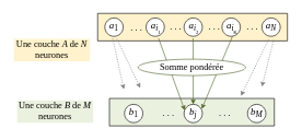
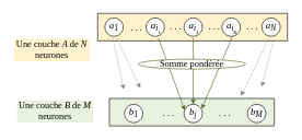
  <mxCell id="0" />
  <mxCell id="1" parent="0" />
  <mxCell id="2" style="vsdxID=6;fillColor=#fff2cc;gradientColor=none;shape=stencil(nZBLDoAgDERP0z3SIyjew0SURgSD+Lu9kMZoXLhwN9O+tukAlrNpJg1SzDH4QW/URgNYgZTkjA4UkwJUgGXng+6DX1zLfmoymdXo17xh5zmRJ6Q42BWCfc2oJfdAr+Yv+AP9Cb7OJ3H/2JG1HNGz/84klThPVCc=);strokeColor=#000000;labelBackgroundColor=none;rounded=0;html=1;whiteSpace=wrap;" vertex="1" parent="1"><mxGeometry x="148" y="20" width="290" height="42" as="geometry" /></mxCell>
  <mxCell id="3" value="&lt;p style=&quot;align:center;margin-left:0;margin-right:0;margin-top:0px;margin-bottom:0px;text-indent:0;valign:middle;direction:ltr;&quot;&gt;&lt;font style=&quot;font-size:15px;font-family:Cambria Math;color:#000000;direction:ltr;letter-spacing:0px;line-height:120%;opacity:1&quot;&gt;&lt;i&gt;a&lt;/i&gt;&lt;/font&gt;&lt;font style=&quot;font-size:15px;font-family:Cambria Math;color:#000000;direction:ltr;letter-spacing:0px;line-height:120%;opacity:1&quot;&gt;&lt;sub&gt;1&lt;/sub&gt;&lt;/font&gt;&lt;font style=&quot;font-size:15px;font-family:Cambria Math;color:#000000;direction:ltr;letter-spacing:0px;line-height:120%;opacity:1&quot;&gt;&lt;br/&gt;&lt;/font&gt;&lt;/p&gt;" style="verticalAlign=middle;align=center;vsdxID=7;fillColor=#FFFFFF;gradientColor=none;shape=stencil(vVHLDsIgEPwajiQI6RfU+h8bu22JCGRB2/69kG1iazx58DazM/vIjjBtmiCi0CplCjecbZ8nYc5Ca+snJJsLEqYTph0C4Ujh4XvmEaqzont41gkL96naodXKrGF6YSfQtUi0OXXDVlqPfJNP6usotUhYbJIUMmQb/GGrAxpRljVycDBuc1hKM2LclX8/7H9nFfB+82Cd45T2+mcspcSRmu4F);spacingTop=-3;spacingBottom=-1;spacingLeft=-3;spacingRight=-3;labelBackgroundColor=none;rounded=0;html=1;whiteSpace=wrap;" vertex="1" parent="1"><mxGeometry x="159" y="27" width="28" height="28" as="geometry" /></mxCell>
  <mxCell id="4" value="&lt;p style=&quot;align:center;margin-left:0;margin-right:0;margin-top:0px;margin-bottom:0px;text-indent:0;valign:middle;direction:ltr;&quot;&gt;&lt;font style=&quot;font-size:15px;font-family:Cambria Math;color:#000000;direction:ltr;letter-spacing:0px;line-height:120%;opacity:1&quot;&gt;&lt;i&gt;a&lt;/i&gt;&lt;/font&gt;&lt;font style=&quot;font-size:15px;font-family:Cambria Math;color:#000000;direction:ltr;letter-spacing:0px;line-height:120%;opacity:1&quot;&gt;&lt;i&gt;&lt;sub&gt;N&lt;/sub&gt;&lt;/i&gt;&lt;/font&gt;&lt;font style=&quot;font-size:15px;font-family:Cambria Math;color:#000000;direction:ltr;letter-spacing:0px;line-height:120%;opacity:1&quot;&gt;&lt;i&gt;&lt;sub&gt;&lt;br/&gt;&lt;/sub&gt;&lt;/i&gt;&lt;/font&gt;&lt;/p&gt;" style="verticalAlign=middle;align=center;vsdxID=8;fillColor=#FFFFFF;gradientColor=none;shape=stencil(vVHLDsIgEPwajiQI6RfU+h8bu22JCGRB2/69kG1iazx58DazM/vIjjBtmiCi0CplCjecbZ8nYc5Ca+snJJsLEqYTph0C4Ujh4XvmEaqzont41gkL96naodXKrGF6YSfQtUi0OXXDVlqPfJNP6usotUhYbJIUMmQb/GGrAxpRljVycDBuc1hKM2LclX8/7H9nFfB+82Cd45T2+mcspcSRmu4F);spacingTop=-3;spacingBottom=-1;spacingLeft=-3;spacingRight=-3;labelBackgroundColor=none;rounded=0;html=1;whiteSpace=wrap;" vertex="1" parent="1"><mxGeometry x="399" y="27" width="28" height="28" as="geometry" /></mxCell>
  <mxCell id="5" value="&lt;p style=&quot;align:center;margin-left:0;margin-right:0;margin-top:0px;margin-bottom:0px;text-indent:0;valign:middle;direction:ltr;&quot;&gt;&lt;font style=&quot;font-size:14px;font-family:Calibri;color:#000000;direction:ltr;letter-spacing:0px;line-height:120%;opacity:1&quot;&gt;Une couche &lt;/font&gt;&lt;font style=&quot;font-size:14px;font-family:Themed;color:#000000;direction:ltr;letter-spacing:0px;line-height:120%;opacity:1&quot;&gt;&lt;i&gt;A &lt;/i&gt;&lt;/font&gt;&lt;font style=&quot;font-size:14px;font-family:Themed;color:#000000;direction:ltr;letter-spacing:0px;line-height:120%;opacity:1&quot;&gt;de &lt;/font&gt;&lt;font style=&quot;font-size:14px;font-family:Themed;color:#000000;direction:ltr;letter-spacing:0px;line-height:120%;opacity:1&quot;&gt;&lt;i&gt;N&lt;/i&gt;&lt;/font&gt;&lt;font style=&quot;font-size:14px;font-family:Themed;color:#000000;direction:ltr;letter-spacing:0px;line-height:120%;opacity:1&quot;&gt; neurones&lt;br/&gt;&lt;/font&gt;&lt;/p&gt;" style="verticalAlign=middle;align=center;vsdxID=9;fillColor=#fff2cc;gradientColor=none;shape=stencil(nZBLDoAgDERP0z3SIyjew0SURgSD+Lu9kMZoXLhwN9O+tukAlrNpJg1SzDH4QW/URgNYgZTkjA4UkwJUgGXng+6DX1zLfmoymdXo17xh5zmRJ6Q42BWCfc2oJfdAr+Yv+AP9Cb7OJ3H/2JG1HNGz/84klThPVCc=);strokeColor=none;labelBackgroundColor=none;rounded=0;html=1;whiteSpace=wrap;" vertex="1" parent="1"><mxGeometry x="20" y="59" width="116" height="34" as="geometry" /></mxCell>
  <mxCell id="6" value="&lt;p style=&quot;align:center;margin-left:0;margin-right:0;margin-top:0px;margin-bottom:0px;text-indent:0;valign:middle;direction:ltr;&quot;&gt;&lt;font style=&quot;font-size:14px;font-family:Calibri;color:#000000;direction:ltr;letter-spacing:0px;line-height:120%;opacity:1&quot;&gt;Une couche &lt;/font&gt;&lt;font style=&quot;font-size:14px;font-family:Themed;color:#000000;direction:ltr;letter-spacing:0px;line-height:120%;opacity:1&quot;&gt;&lt;i&gt;B&lt;/i&gt;&lt;/font&gt;&lt;font style=&quot;font-size:14px;font-family:Themed;color:#000000;direction:ltr;letter-spacing:0px;line-height:120%;opacity:1&quot;&gt; de &lt;/font&gt;&lt;font style=&quot;font-size:14px;font-family:Themed;color:#000000;direction:ltr;letter-spacing:0px;line-height:120%;opacity:1&quot;&gt;&lt;i&gt;M&lt;/i&gt;&lt;/font&gt;&lt;font style=&quot;font-size:14px;font-family:Themed;color:#000000;direction:ltr;letter-spacing:0px;line-height:120%;opacity:1&quot;&gt; neurones&lt;br/&gt;&lt;/font&gt;&lt;/p&gt;" style="verticalAlign=middle;align=center;vsdxID=12;fillColor=#ebf1df;gradientColor=none;shape=stencil(nZBLDoAgDERP0z3SIyjew0SURgSD+Lu9kMZoXLhwN9O+tukAlrNpJg1SzDH4QW/URgNYgZTkjA4UkwJUgGXng+6DX1zLfmoymdXo17xh5zmRJ6Q42BWCfc2oJfdAr+Yv+AP9Cb7OJ3H/2JG1HNGz/84klThPVCc=);strokeColor=none;labelBackgroundColor=none;rounded=0;html=1;whiteSpace=wrap;" vertex="1" parent="1"><mxGeometry x="25" y="153" width="116" height="34" as="geometry" /></mxCell>
  <mxCell id="7" style="vsdxID=13;fillColor=none;gradientColor=none;labelBackgroundColor=none;rounded=0;strokeColor=none;html=1;whiteSpace=wrap;" vertex="1" parent="1"><mxGeometry x="222" y="27" width="30" height="28" as="geometry" /></mxCell>
  <mxCell id="8" value="&lt;p style=&quot;align:center;margin-left:0;margin-right:0;margin-top:0px;margin-bottom:0px;text-indent:0;valign:middle;direction:ltr;&quot;&gt;&lt;font style=&quot;font-size:15px;font-family:Cambria Math;color:#000000;direction:ltr;letter-spacing:0px;line-height:120%;opacity:1&quot;&gt;&lt;i&gt;a&lt;/i&gt;&lt;/font&gt;&lt;font style=&quot;font-size:15px;font-family:Cambria Math;color:#000000;direction:ltr;letter-spacing:0px;line-height:120%;opacity:1&quot;&gt;&lt;i&gt;&lt;sub&gt;i&lt;/sub&gt;&lt;/i&gt;&lt;/font&gt;&lt;font style=&quot;font-size:15px;font-family:Cambria Math;color:#000000;direction:ltr;letter-spacing:0px;line-height:120%;opacity:1&quot;&gt;&lt;i&gt;&lt;br/&gt;&lt;/i&gt;&lt;/font&gt;&lt;/p&gt;" style="verticalAlign=middle;align=center;vsdxID=14;fillColor=#FFFFFF;gradientColor=none;shape=stencil(vVHLDsIgEPwajiQI6RfU+h8bu22JCGRB2/69kG1iazx58DazM/vIjjBtmiCi0CplCjecbZ8nYc5Ca+snJJsLEqYTph0C4Ujh4XvmEaqzont41gkL96naodXKrGF6YSfQtUi0OXXDVlqPfJNP6usotUhYbJIUMmQb/GGrAxpRljVycDBuc1hKM2LclX8/7H9nFfB+82Cd45T2+mcspcSRmu4F);spacingTop=-3;spacingBottom=-1;spacingLeft=-3;spacingRight=-1;labelBackgroundColor=none;rounded=0;html=1;whiteSpace=wrap;" vertex="1" parent="7"><mxGeometry width="28" height="28" as="geometry" /></mxCell>
  <mxCell id="9" value="&lt;font style=&quot;font-size:8px;font-family:Calibri;color:#000000;direction:ltr;letter-spacing:0px;line-height:120%;opacity:1&quot;&gt;1&lt;br/&gt;&lt;/font&gt;" style="verticalAlign=middle;align=center;vsdxID=15;fillColor=none;gradientColor=none;shape=stencil(nZBLDoAgDERP0z3SIyjew0SURgSD+Lu9kMZoXLhwN9O+tukAlrNpJg1SzDH4QW/URgNYgZTkjA4UkwJUgGXng+6DX1zLfmoymdXo17xh5zmRJ6Q42BWCfc2oJfdAr+Yv+AP9Cb7OJ3H/2JG1HNGz/84klThPVCc=);strokeColor=none;labelBackgroundColor=none;rounded=0;html=1;whiteSpace=wrap;" vertex="1" parent="7"><mxGeometry x="11" y="14" width="19" height="11" as="geometry" /></mxCell>
  <mxCell id="10" style="vsdxID=16;fillColor=none;gradientColor=none;labelBackgroundColor=none;rounded=0;strokeColor=none;html=1;whiteSpace=wrap;" vertex="1" parent="1"><mxGeometry x="280" y="27" width="30" height="28" as="geometry" /></mxCell>
  <mxCell id="11" value="&lt;p style=&quot;align:center;margin-left:0;margin-right:0;margin-top:0px;margin-bottom:0px;text-indent:0;valign:middle;direction:ltr;&quot;&gt;&lt;font style=&quot;font-size:15px;font-family:Cambria Math;color:#000000;direction:ltr;letter-spacing:0px;line-height:120%;opacity:1&quot;&gt;&lt;i&gt;a&lt;/i&gt;&lt;/font&gt;&lt;font style=&quot;font-size:15px;font-family:Cambria Math;color:#000000;direction:ltr;letter-spacing:0px;line-height:120%;opacity:1&quot;&gt;&lt;i&gt;&lt;sub&gt;i&lt;/sub&gt;&lt;/i&gt;&lt;/font&gt;&lt;font style=&quot;font-size:15px;font-family:Cambria Math;color:#000000;direction:ltr;letter-spacing:0px;line-height:120%;opacity:1&quot;&gt;&lt;i&gt;&lt;br/&gt;&lt;/i&gt;&lt;/font&gt;&lt;/p&gt;" style="verticalAlign=middle;align=center;vsdxID=17;fillColor=#FFFFFF;gradientColor=none;shape=stencil(vVHLDsIgEPwajiQI6RfU+h8bu22JCGRB2/69kG1iazx58DazM/vIjjBtmiCi0CplCjecbZ8nYc5Ca+snJJsLEqYTph0C4Ujh4XvmEaqzont41gkL96naodXKrGF6YSfQtUi0OXXDVlqPfJNP6usotUhYbJIUMmQb/GGrAxpRljVycDBuc1hKM2LclX8/7H9nFfB+82Cd45T2+mcspcSRmu4F);spacingTop=-3;spacingBottom=-1;spacingLeft=-3;spacingRight=-1;labelBackgroundColor=none;rounded=0;html=1;whiteSpace=wrap;" vertex="1" parent="10"><mxGeometry width="28" height="28" as="geometry" /></mxCell>
  <mxCell id="12" value="&lt;font style=&quot;font-size:8px;font-family:Calibri;color:#000000;direction:ltr;letter-spacing:0px;line-height:120%;opacity:1&quot;&gt;2&lt;br/&gt;&lt;/font&gt;" style="verticalAlign=middle;align=center;vsdxID=18;fillColor=none;gradientColor=none;shape=stencil(nZBLDoAgDERP0z3SIyjew0SURgSD+Lu9kMZoXLhwN9O+tukAlrNpJg1SzDH4QW/URgNYgZTkjA4UkwJUgGXng+6DX1zLfmoymdXo17xh5zmRJ6Q42BWCfc2oJfdAr+Yv+AP9Cb7OJ3H/2JG1HNGz/84klThPVCc=);strokeColor=none;labelBackgroundColor=none;rounded=0;html=1;whiteSpace=wrap;" vertex="1" parent="10"><mxGeometry x="11" y="14" width="19" height="11" as="geometry" /></mxCell>
  <mxCell id="13" style="vsdxID=19;fillColor=none;gradientColor=none;labelBackgroundColor=none;rounded=0;strokeColor=none;html=1;whiteSpace=wrap;" vertex="1" parent="1"><mxGeometry x="338" y="27" width="30" height="28" as="geometry" /></mxCell>
  <mxCell id="14" value="&lt;p style=&quot;align:center;margin-left:0;margin-right:0;margin-top:0px;margin-bottom:0px;text-indent:0;valign:middle;direction:ltr;&quot;&gt;&lt;font style=&quot;font-size:15px;font-family:Cambria Math;color:#000000;direction:ltr;letter-spacing:0px;line-height:120%;opacity:1&quot;&gt;&lt;i&gt;a&lt;/i&gt;&lt;/font&gt;&lt;font style=&quot;font-size:15px;font-family:Cambria Math;color:#000000;direction:ltr;letter-spacing:0px;line-height:120%;opacity:1&quot;&gt;&lt;i&gt;&lt;sub&gt;i&lt;/sub&gt;&lt;/i&gt;&lt;/font&gt;&lt;font style=&quot;font-size:15px;font-family:Cambria Math;color:#000000;direction:ltr;letter-spacing:0px;line-height:120%;opacity:1&quot;&gt;&lt;i&gt;&lt;br/&gt;&lt;/i&gt;&lt;/font&gt;&lt;/p&gt;" style="verticalAlign=middle;align=center;vsdxID=20;fillColor=#FFFFFF;gradientColor=none;shape=stencil(vVHLDsIgEPwajiQI6RfU+h8bu22JCGRB2/69kG1iazx58DazM/vIjjBtmiCi0CplCjecbZ8nYc5Ca+snJJsLEqYTph0C4Ujh4XvmEaqzont41gkL96naodXKrGF6YSfQtUi0OXXDVlqPfJNP6usotUhYbJIUMmQb/GGrAxpRljVycDBuc1hKM2LclX8/7H9nFfB+82Cd45T2+mcspcSRmu4F);spacingTop=-3;spacingBottom=-1;spacingLeft=-3;spacingRight=-1;labelBackgroundColor=none;rounded=0;html=1;whiteSpace=wrap;" vertex="1" parent="13"><mxGeometry width="28" height="28" as="geometry" /></mxCell>
  <mxCell id="15" value="&lt;font style=&quot;font-size:8px;font-family:Calibri;color:#000000;direction:ltr;letter-spacing:0px;line-height:120%;opacity:1&quot;&gt;K&lt;br/&gt;&lt;/font&gt;" style="verticalAlign=middle;align=center;vsdxID=21;fillColor=none;gradientColor=none;shape=stencil(nZBLDoAgDERP0z3SIyjew0SURgSD+Lu9kMZoXLhwN9O+tukAlrNpJg1SzDH4QW/URgNYgZTkjA4UkwJUgGXng+6DX1zLfmoymdXo17xh5zmRJ6Q42BWCfc2oJfdAr+Yv+AP9Cb7OJ3H/2JG1HNGz/84klThPVCc=);strokeColor=none;labelBackgroundColor=none;rounded=0;html=1;whiteSpace=wrap;" vertex="1" parent="13"><mxGeometry x="11" y="14" width="19" height="11" as="geometry" /></mxCell>
  <mxCell id="16" value="&lt;font style=&quot;font-size:14px;font-family:Calibri;color:#000000;direction:ltr;letter-spacing:0px;line-height:120%;opacity:1&quot;&gt;. . .&lt;br/&gt;&lt;/font&gt;" style="verticalAlign=middle;align=center;vsdxID=22;fillColor=none;gradientColor=none;shape=stencil(nZBLDoAgDERP0z3SIyjew0SURgSD+Lu9kMZoXLhwN9O+tukAlrNpJg1SzDH4QW/URgNYgZTkjA4UkwJUgGXng+6DX1zLfmoymdXo17xh5zmRJ6Q42BWCfc2oJfdAr+Yv+AP9Cb7OJ3H/2JG1HNGz/84klThPVCc=);strokeColor=none;labelBackgroundColor=none;rounded=0;html=1;whiteSpace=wrap;" vertex="1" parent="1"><mxGeometry x="191" y="35" width="33" height="13" as="geometry" /></mxCell>
  <mxCell id="17" style="vsdxID=26;fillColor=#ebf1df;gradientColor=none;shape=stencil(nZBLDoAgDERP0z3SIyjew0SURgSD+Lu9kMZoXLhwN9O+tukAlrNpJg1SzDH4QW/URgNYgZTkjA4UkwJUgGXng+6DX1zLfmoymdXo17xh5zmRJ6Q42BWCfc2oJfdAr+Yv+AP9Cb7OJ3H/2JG1HNGz/84klThPVCc=);strokeColor=#000000;labelBackgroundColor=none;rounded=0;html=1;whiteSpace=wrap;" vertex="1" parent="1"><mxGeometry x="166" y="150" width="252" height="42" as="geometry" /></mxCell>
  <mxCell id="18" value="&lt;p style=&quot;align:center;margin-left:0;margin-right:0;margin-top:0px;margin-bottom:0px;text-indent:0;valign:middle;direction:ltr;&quot;&gt;&lt;font style=&quot;font-size:15px;font-family:Cambria Math;color:#000000;direction:ltr;letter-spacing:0px;line-height:120%;opacity:1&quot;&gt;&lt;i&gt;b&lt;/i&gt;&lt;/font&gt;&lt;font style=&quot;font-size:15px;font-family:Cambria Math;color:#000000;direction:ltr;letter-spacing:0px;line-height:120%;opacity:1&quot;&gt;&lt;sub&gt;1&lt;/sub&gt;&lt;/font&gt;&lt;font style=&quot;font-size:15px;font-family:Cambria Math;color:#000000;direction:ltr;letter-spacing:0px;line-height:120%;opacity:1&quot;&gt;&lt;br/&gt;&lt;/font&gt;&lt;/p&gt;" style="verticalAlign=middle;align=center;vsdxID=27;fillColor=#FFFFFF;gradientColor=none;shape=stencil(vVHLDsIgEPwajiQI6RfU+h8bu22JCGRB2/69kG1iazx58DazM/vIjjBtmiCi0CplCjecbZ8nYc5Ca+snJJsLEqYTph0C4Ujh4XvmEaqzont41gkL96naodXKrGF6YSfQtUi0OXXDVlqPfJNP6usotUhYbJIUMmQb/GGrAxpRljVycDBuc1hKM2LclX8/7H9nFfB+82Cd45T2+mcspcSRmu4F);spacingTop=-3;spacingBottom=-1;spacingLeft=-3;spacingRight=-3;labelBackgroundColor=none;rounded=0;html=1;whiteSpace=wrap;" vertex="1" parent="1"><mxGeometry x="189" y="159" width="28" height="28" as="geometry" /></mxCell>
  <mxCell id="19" value="&lt;p style=&quot;align:center;margin-left:0;margin-right:0;margin-top:0px;margin-bottom:0px;text-indent:0;valign:middle;direction:ltr;&quot;&gt;&lt;font style=&quot;font-size:15px;font-family:Cambria Math;color:#000000;direction:ltr;letter-spacing:0px;line-height:120%;opacity:1&quot;&gt;&lt;i&gt;b&lt;/i&gt;&lt;/font&gt;&lt;font style=&quot;font-size:15px;font-family:Cambria Math;color:#000000;direction:ltr;letter-spacing:0px;line-height:120%;opacity:1&quot;&gt;&lt;i&gt;&lt;sub&gt;M&lt;br/&gt;&lt;/sub&gt;&lt;/i&gt;&lt;/font&gt;&lt;/p&gt;" style="verticalAlign=middle;align=center;vsdxID=28;fillColor=#FFFFFF;gradientColor=none;shape=stencil(vVHLDsIgEPwajiQI6RfU+h8bu22JCGRB2/69kG1iazx58DazM/vIjjBtmiCi0CplCjecbZ8nYc5Ca+snJJsLEqYTph0C4Ujh4XvmEaqzont41gkL96naodXKrGF6YSfQtUi0OXXDVlqPfJNP6usotUhYbJIUMmQb/GGrAxpRljVycDBuc1hKM2LclX8/7H9nFfB+82Cd45T2+mcspcSRmu4F);spacingTop=-3;spacingBottom=-1;spacingLeft=-3;spacingRight=-3;labelBackgroundColor=none;rounded=0;html=1;whiteSpace=wrap;" vertex="1" parent="1"><mxGeometry x="377" y="159" width="28" height="28" as="geometry" /></mxCell>
  <mxCell id="20" value="&lt;p style=&quot;align:center;margin-left:0;margin-right:0;margin-top:0px;margin-bottom:0px;text-indent:0;valign:middle;direction:ltr;&quot;&gt;&lt;font style=&quot;font-size:15px;font-family:Cambria Math;color:#000000;direction:ltr;letter-spacing:0px;line-height:120%;opacity:1&quot;&gt;&lt;i&gt;b&lt;/i&gt;&lt;/font&gt;&lt;font style=&quot;font-size:15px;font-family:Cambria Math;color:#000000;direction:ltr;letter-spacing:0px;line-height:120%;opacity:1&quot;&gt;&lt;i&gt;&lt;sub&gt;j&lt;/sub&gt;&lt;/i&gt;&lt;/font&gt;&lt;font style=&quot;font-size:15px;font-family:Cambria Math;color:#000000;direction:ltr;letter-spacing:0px;line-height:120%;opacity:1&quot;&gt;&lt;i&gt;&lt;br/&gt;&lt;/i&gt;&lt;/font&gt;&lt;/p&gt;" style="verticalAlign=middle;align=center;vsdxID=31;fillColor=#FFFFFF;gradientColor=none;shape=stencil(vVHLDsIgEPwajiQI6RfU+h8bu22JCGRB2/69kG1iazx58DazM/vIjjBtmiCi0CplCjecbZ8nYc5Ca+snJJsLEqYTph0C4Ujh4XvmEaqzont41gkL96naodXKrGF6YSfQtUi0OXXDVlqPfJNP6usotUhYbJIUMmQb/GGrAxpRljVycDBuc1hKM2LclX8/7H9nFfB+82Cd45T2+mcspcSRmu4F);spacingTop=-3;spacingBottom=-1;spacingLeft=-3;spacingRight=-3;labelBackgroundColor=none;rounded=0;html=1;whiteSpace=wrap;" vertex="1" parent="1"><mxGeometry x="280" y="159" width="28" height="28" as="geometry" /></mxCell>
  <mxCell id="21" style="vsdxID=32;edgeStyle=none;startArrow=none;endArrow=classic;startSize=5;endSize=5;strokeColor=#50632a;spacingTop=0;spacingBottom=0;spacingLeft=0;spacingRight=0;verticalAlign=middle;html=1;labelBackgroundColor=#ffffff;rounded=0;" edge="1" parent="1"><mxGeometry relative="1" as="geometry"><Array as="points" /><mxPoint x="241" y="58" as="sourcePoint" /><mxPoint x="281" y="168" as="targetPoint" /></mxGeometry></mxCell>
  <mxCell id="22" style="vsdxID=33;edgeStyle=none;startArrow=none;endArrow=classic;startSize=5;endSize=5;strokeColor=#50632a;spacingTop=0;spacingBottom=0;spacingLeft=0;spacingRight=0;verticalAlign=middle;html=1;labelBackgroundColor=#ffffff;rounded=0;" edge="1" parent="1"><mxGeometry relative="1" as="geometry"><Array as="points" /><mxPoint x="294" y="58" as="sourcePoint" /><mxPoint x="294" y="159" as="targetPoint" /></mxGeometry></mxCell>
  <mxCell id="23" style="vsdxID=34;edgeStyle=none;startArrow=none;endArrow=classic;startSize=5;endSize=5;strokeColor=#50632a;spacingTop=0;spacingBottom=0;spacingLeft=0;spacingRight=0;verticalAlign=middle;html=1;labelBackgroundColor=#ffffff;rounded=0;" edge="1" parent="1"><mxGeometry relative="1" as="geometry"><Array as="points" /><mxPoint x="354" y="55" as="sourcePoint" /><mxPoint x="307" y="166" as="targetPoint" /></mxGeometry></mxCell>
  <mxCell id="24" style="vsdxID=112;edgeStyle=none;dashed=1;dashPattern=2.00 2.00;startArrow=classic;endArrow=none;startSize=5;endSize=5;strokeColor=#7f7f7f;spacingTop=0;spacingBottom=0;spacingLeft=0;spacingRight=0;verticalAlign=middle;html=1;labelBackgroundColor=#ffffff;rounded=0;" edge="1" parent="1"><mxGeometry relative="1" as="geometry"><Array as="points" /><mxPoint x="188" y="136" as="sourcePoint" /><mxPoint x="171" y="58" as="targetPoint" /></mxGeometry></mxCell>
  <mxCell id="25" style="vsdxID=113;edgeStyle=none;dashed=1;dashPattern=2.00 2.00;startArrow=classic;endArrow=none;startSize=5;endSize=5;strokeColor=#7f7f7f;spacingTop=0;spacingBottom=0;spacingLeft=0;spacingRight=0;verticalAlign=middle;html=1;labelBackgroundColor=#ffffff;rounded=0;" edge="1" parent="1"><mxGeometry relative="1" as="geometry"><Array as="points" /><mxPoint x="213" y="134" as="sourcePoint" /><mxPoint x="177" y="58" as="targetPoint" /></mxGeometry></mxCell>
  <mxCell id="26" style="vsdxID=114;edgeStyle=none;dashed=1;dashPattern=2.00 2.00;startArrow=classic;endArrow=none;startSize=5;endSize=5;strokeColor=#7f7f7f;spacingTop=0;spacingBottom=0;spacingLeft=0;spacingRight=0;verticalAlign=middle;html=1;labelBackgroundColor=#ffffff;rounded=0;" edge="1" parent="1"><mxGeometry relative="1" as="geometry"><Array as="points" /><mxPoint x="399" y="132" as="sourcePoint" /><mxPoint x="417" y="60" as="targetPoint" /></mxGeometry></mxCell>
  <mxCell id="27" style="vsdxID=115;edgeStyle=none;dashed=1;dashPattern=2.00 2.00;startArrow=classic;endArrow=none;startSize=5;endSize=5;strokeColor=#7f7f7f;spacingTop=0;spacingBottom=0;spacingLeft=0;spacingRight=0;verticalAlign=middle;html=1;labelBackgroundColor=#ffffff;rounded=0;" edge="1" parent="1"><mxGeometry relative="1" as="geometry"><Array as="points" /><mxPoint x="367" y="146" as="sourcePoint" /><mxPoint x="409" y="60" as="targetPoint" /></mxGeometry></mxCell>
- <mxCell id="28" value="&lt;font style=&quot;font-size:14px;font-family:Calibri;color:#000000;direction:ltr;letter-spacing:0px;line-height:120%;opacity:1&quot;&gt;Somme pondérée&lt;br/&gt;&lt;/font&gt;" style="verticalAlign=middle;align=center;vsdxID=116;fillColor=#FFFFFF;gradientColor=none;shape=stencil(vVHLDsIgEPwajiQI6RfU+h8bu22JCGRB2/69kG1iazx58DazM/vIjjBtmiCi0CplCjecbZ8nYc5Ca+snJJsLEqYTph0C4Ujh4XvmEaqzont41gkL96naodXKrGF6YSfQtUi0OXXDVlqPfJNP6usotUhYbJIUMmQb/GGrAxpRljVycDBuc1hKM2LclX8/7H9nFfB+82Cd45T2+mcspcSRmu4F);strokeColor=#50632a;labelBackgroundColor=none;rounded=0;html=1;whiteSpace=wrap;" vertex="1" parent="1"><mxGeometry x="210" y="90" width="164" height="25" as="geometry" /></mxCell>
+ <mxCell id="28" value="&lt;font style=&quot;font-size:14px;font-family:Calibri;color:#000000;direction:ltr;letter-spacing:0px;line-height:120%;opacity:1&quot;&gt;Somme pondérée&lt;br/&gt;&lt;/font&gt;" style="verticalAlign=middle;align=center;vsdxID=116;fillColor=#FFFFFF;gradientColor=none;shape=stencil(vVHLDsIgEPwajiQI6RfU+h8bu22JCGRB2/69kG1iazx58DazM/vIjjBtmiCi0CplCjecbZ8nYc5Ca+snJJsLEqYTph0C4Ujh4XvmEaqzont41gkL96naodXKrGF6YSfQtUi0OXXDVlqPfJNP6usotUhYbJIUMmQb/GGrAxpRljVycDBuc1hKM2LclX8/7H9nFfB+82Cd45T2+mcspcSRmu4F);strokeColor=#50632a;labelBackgroundColor=none;rounded=0;html=1;whiteSpace=wrap;" vertex="1" parent="1"><mxGeometry x="210" y="90" width="164" height="15" as="geometry" /></mxCell>
  <mxCell id="29" value="&lt;font style=&quot;font-size:14px;font-family:Calibri;color:#000000;direction:ltr;letter-spacing:0px;line-height:120%;opacity:1&quot;&gt;. . .&lt;br/&gt;&lt;/font&gt;" style="verticalAlign=middle;align=center;vsdxID=117;fillColor=none;gradientColor=none;shape=stencil(nZBLDoAgDERP0z3SIyjew0SURgSD+Lu9kMZoXLhwN9O+tukAlrNpJg1SzDH4QW/URgNYgZTkjA4UkwJUgGXng+6DX1zLfmoymdXo17xh5zmRJ6Q42BWCfc2oJfdAr+Yv+AP9Cb7OJ3H/2JG1HNGz/84klThPVCc=);strokeColor=none;labelBackgroundColor=none;rounded=0;html=1;whiteSpace=wrap;" vertex="1" parent="1"><mxGeometry x="251" y="34" width="33" height="13" as="geometry" /></mxCell>
  <mxCell id="30" value="&lt;font style=&quot;font-size:14px;font-family:Calibri;color:#000000;direction:ltr;letter-spacing:0px;line-height:120%;opacity:1&quot;&gt;. . .&lt;br/&gt;&lt;/font&gt;" style="verticalAlign=middle;align=center;vsdxID=118;fillColor=none;gradientColor=none;shape=stencil(nZBLDoAgDERP0z3SIyjew0SURgSD+Lu9kMZoXLhwN9O+tukAlrNpJg1SzDH4QW/URgNYgZTkjA4UkwJUgGXng+6DX1zLfmoymdXo17xh5zmRJ6Q42BWCfc2oJfdAr+Yv+AP9Cb7OJ3H/2JG1HNGz/84klThPVCc=);strokeColor=none;labelBackgroundColor=none;rounded=0;html=1;whiteSpace=wrap;" vertex="1" parent="1"><mxGeometry x="310" y="34" width="33" height="13" as="geometry" /></mxCell>
  <mxCell id="31" value="&lt;font style=&quot;font-size:14px;font-family:Calibri;color:#000000;direction:ltr;letter-spacing:0px;line-height:120%;opacity:1&quot;&gt;. . .&lt;br/&gt;&lt;/font&gt;" style="verticalAlign=middle;align=center;vsdxID=119;fillColor=none;gradientColor=none;shape=stencil(nZBLDoAgDERP0z3SIyjew0SURgSD+Lu9kMZoXLhwN9O+tukAlrNpJg1SzDH4QW/URgNYgZTkjA4UkwJUgGXng+6DX1zLfmoymdXo17xh5zmRJ6Q42BWCfc2oJfdAr+Yv+AP9Cb7OJ3H/2JG1HNGz/84klThPVCc=);strokeColor=none;labelBackgroundColor=none;rounded=0;html=1;whiteSpace=wrap;" vertex="1" parent="1"><mxGeometry x="368" y="34" width="33" height="13" as="geometry" /></mxCell>
  <mxCell id="32" value="&lt;font style=&quot;font-size:14px;font-family:Calibri;color:#000000;direction:ltr;letter-spacing:0px;line-height:120%;opacity:1&quot;&gt;. . .&lt;br/&gt;&lt;/font&gt;" style="verticalAlign=middle;align=center;vsdxID=120;fillColor=none;gradientColor=none;shape=stencil(nZBLDoAgDERP0z3SIyjew0SURgSD+Lu9kMZoXLhwN9O+tukAlrNpJg1SzDH4QW/URgNYgZTkjA4UkwJUgGXng+6DX1zLfmoymdXo17xh5zmRJ6Q42BWCfc2oJfdAr+Yv+AP9Cb7OJ3H/2JG1HNGz/84klThPVCc=);strokeColor=none;labelBackgroundColor=none;rounded=0;html=1;whiteSpace=wrap;" vertex="1" parent="1"><mxGeometry x="240" y="167" width="33" height="13" as="geometry" /></mxCell>
  <mxCell id="33" value="&lt;font style=&quot;font-size:14px;font-family:Calibri;color:#000000;direction:ltr;letter-spacing:0px;line-height:120%;opacity:1&quot;&gt;. . .&lt;br/&gt;&lt;/font&gt;" style="verticalAlign=middle;align=center;vsdxID=121;fillColor=none;gradientColor=none;shape=stencil(nZBLDoAgDERP0z3SIyjew0SURgSD+Lu9kMZoXLhwN9O+tukAlrNpJg1SzDH4QW/URgNYgZTkjA4UkwJUgGXng+6DX1zLfmoymdXo17xh5zmRJ6Q42BWCfc2oJfdAr+Yv+AP9Cb7OJ3H/2JG1HNGz/84klThPVCc=);strokeColor=none;labelBackgroundColor=none;rounded=0;html=1;whiteSpace=wrap;" vertex="1" parent="1"><mxGeometry x="326" y="167" width="33" height="13" as="geometry" /></mxCell>
